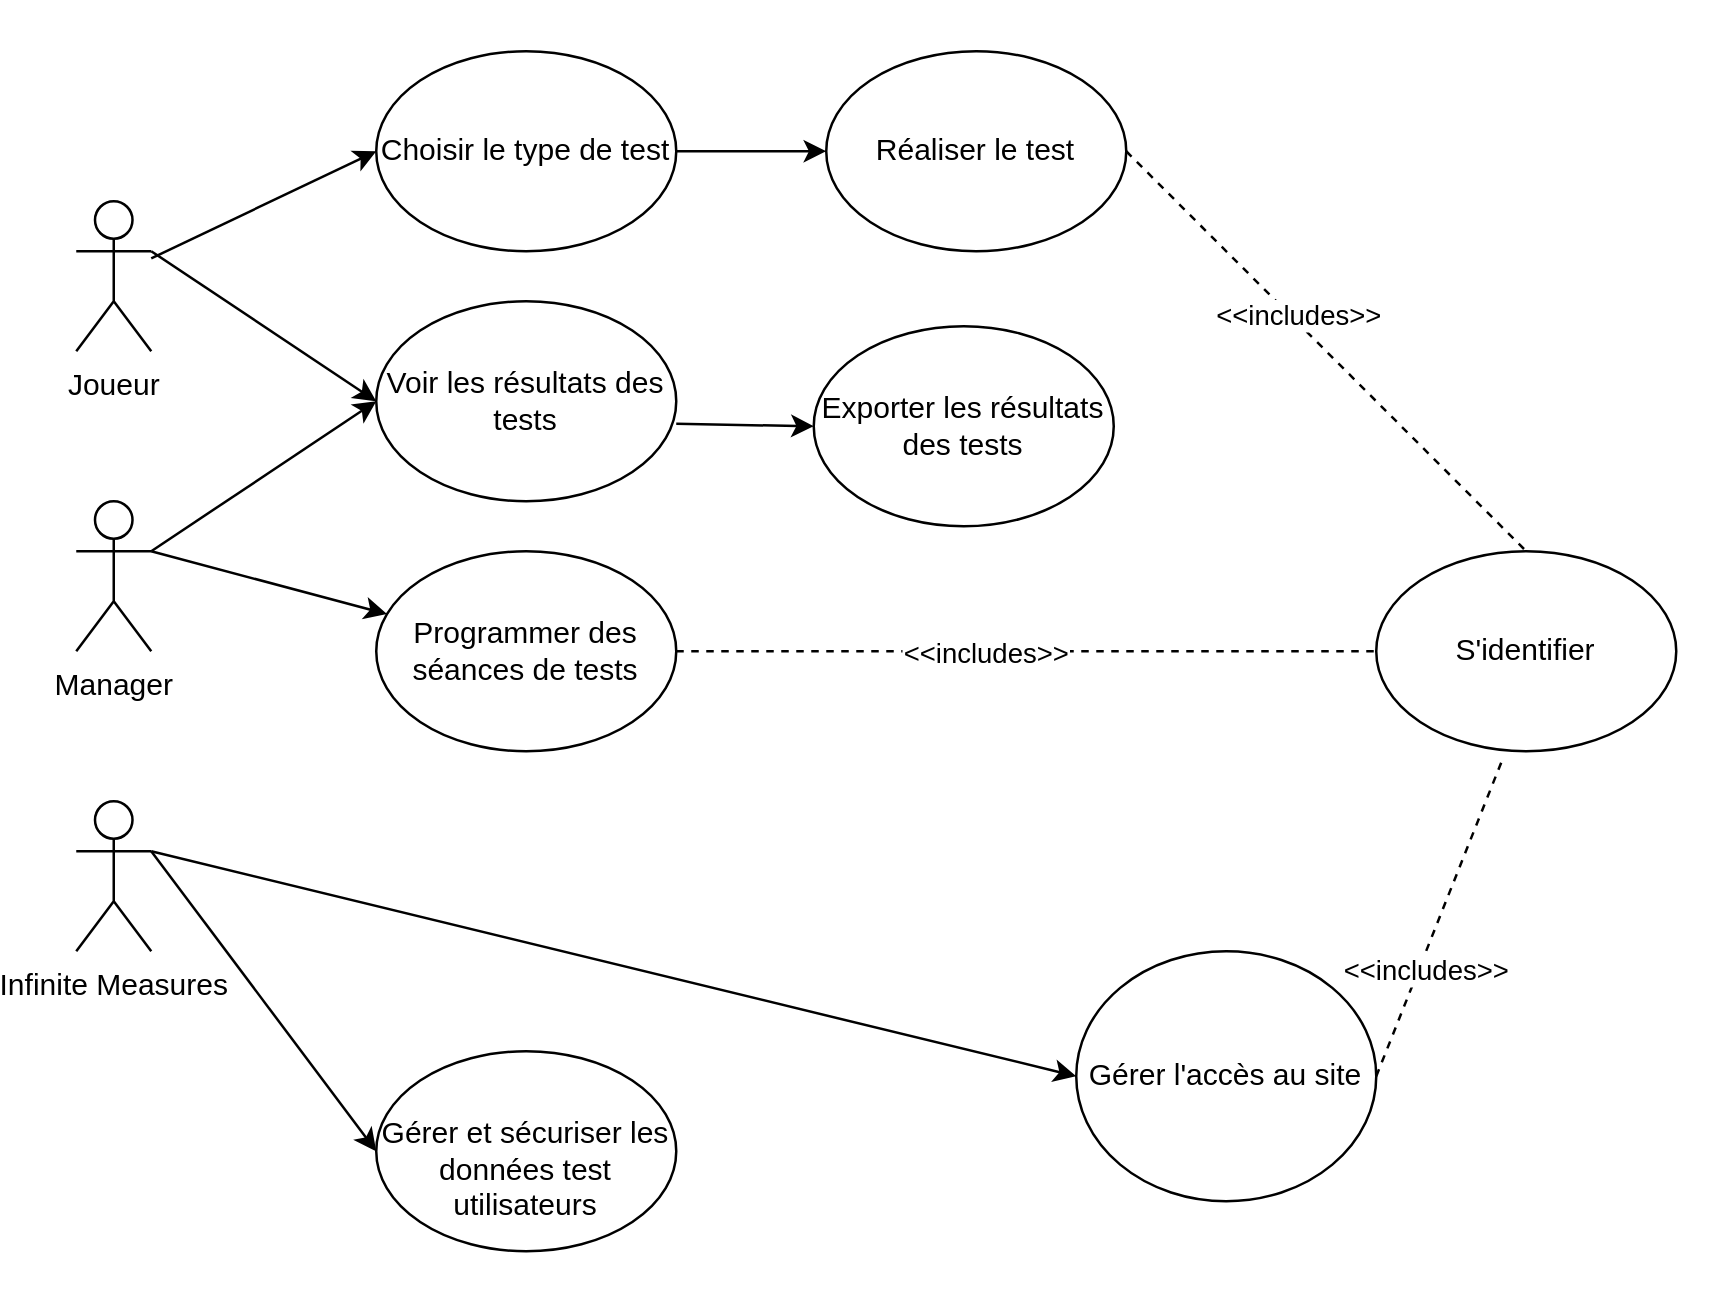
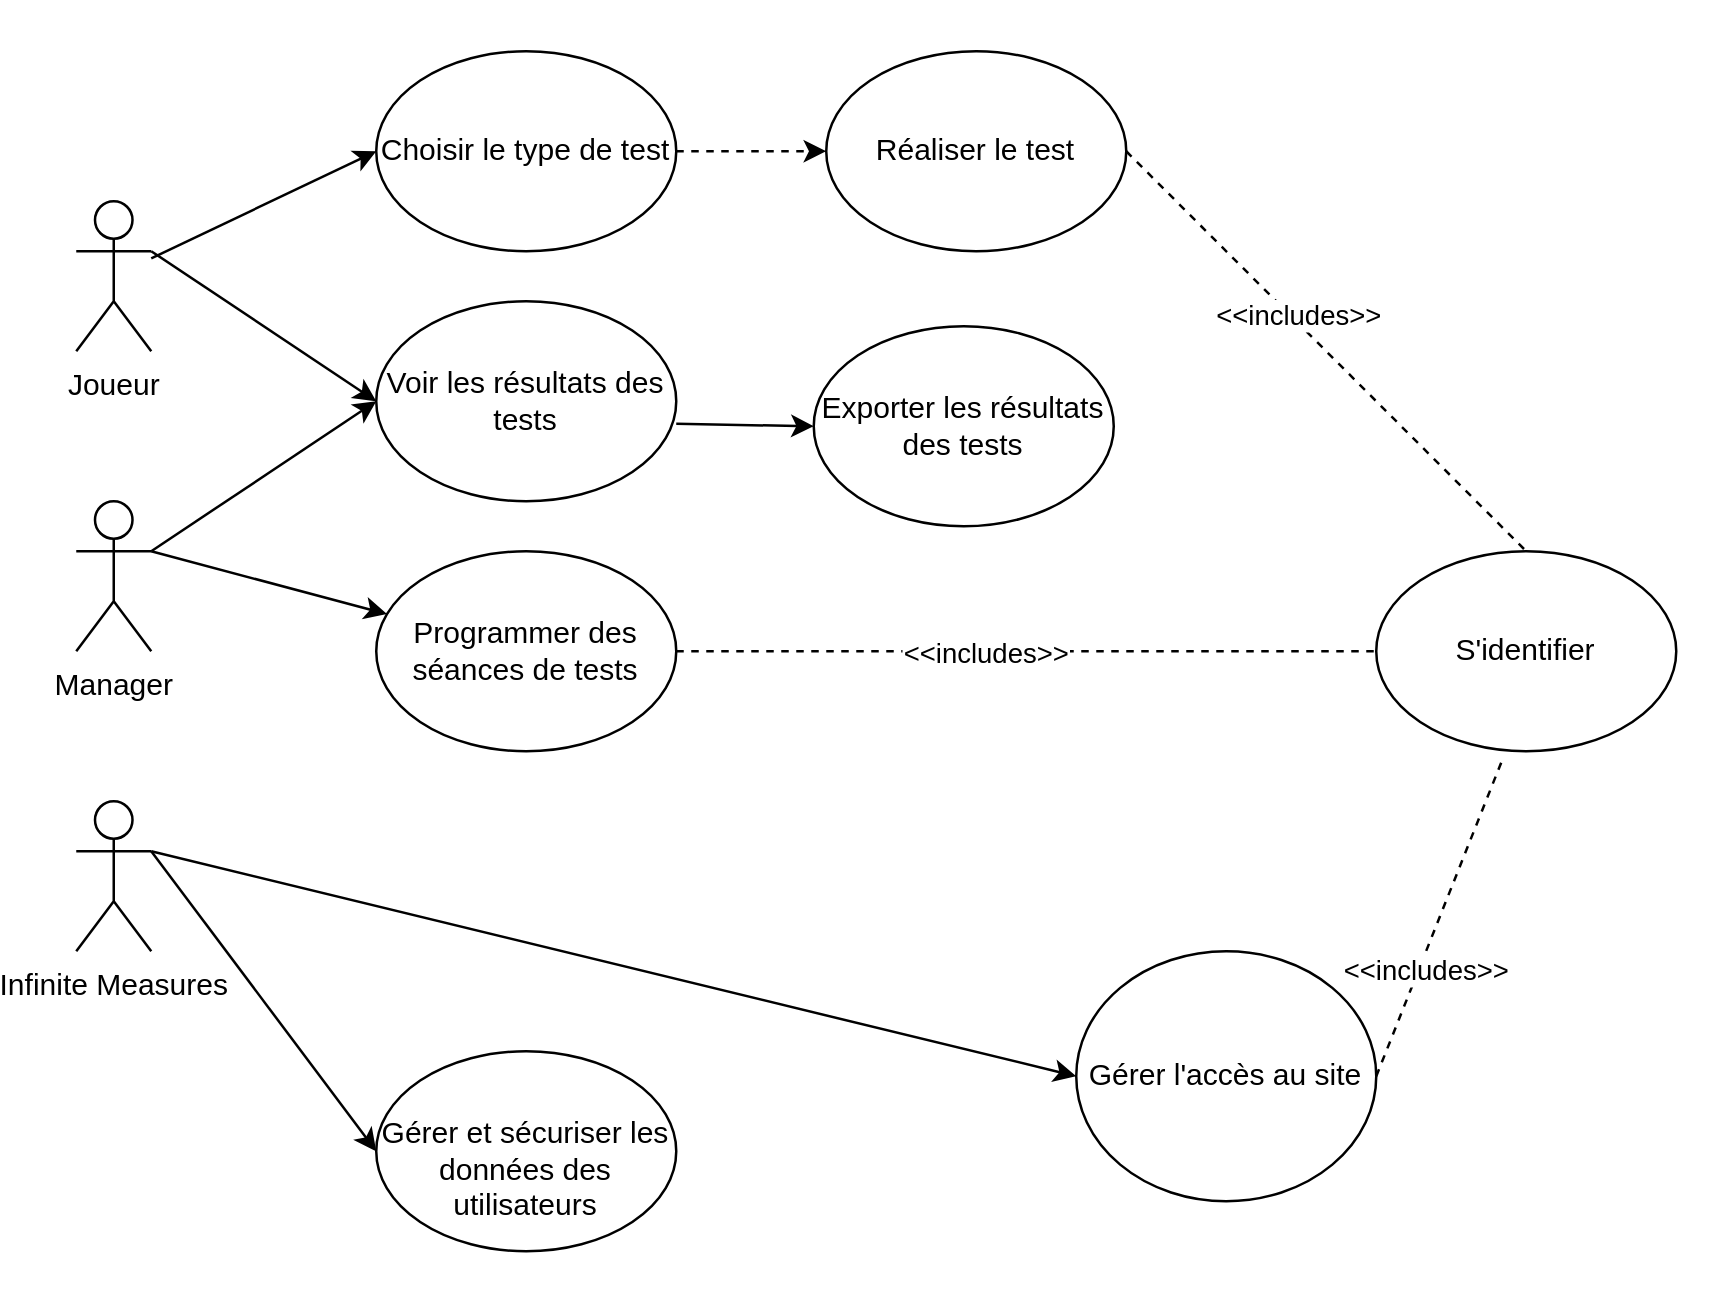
  <mxCell id="0" />
  <mxCell id="1" parent="0" />
  <mxCell id="2" value="Joueur" style="shape=umlActor;verticalLabelPosition=bottom;verticalAlign=top;html=1;outlineConnect=0;" vertex="1" parent="1"><mxGeometry x="20" y="80" width="30" height="60" as="geometry" /></mxCell>
  <mxCell id="3" value="Manager" style="shape=umlActor;verticalLabelPosition=bottom;verticalAlign=top;html=1;outlineConnect=0;" vertex="1" parent="1"><mxGeometry x="20" y="200" width="30" height="60" as="geometry" /></mxCell>
  <mxCell id="4" value="Infinite Measures" style="shape=umlActor;verticalLabelPosition=bottom;verticalAlign=top;html=1;outlineConnect=0;" vertex="1" parent="1"><mxGeometry x="20" y="320" width="30" height="60" as="geometry" /></mxCell>
  <mxCell id="5" value="Choisir le type de test" style="ellipse;whiteSpace=wrap;html=1;" vertex="1" parent="1"><mxGeometry x="140" y="20" width="120" height="80" as="geometry" /></mxCell>
  <mxCell id="6" value="Voir les résultats des tests" style="ellipse;whiteSpace=wrap;html=1;" vertex="1" parent="1"><mxGeometry x="140" y="120" width="120" height="80" as="geometry" /></mxCell>
  <mxCell id="7" value="Programmer des séances de tests" style="ellipse;whiteSpace=wrap;html=1;" vertex="1" parent="1"><mxGeometry x="140" y="220" width="120" height="80" as="geometry" /></mxCell>
  <mxCell id="8" value="Réaliser le test" style="ellipse;whiteSpace=wrap;html=1;" vertex="1" parent="1"><mxGeometry x="320" y="20" width="120" height="80" as="geometry" /></mxCell>
  <mxCell id="9" value="Exporter les résultats des tests" style="ellipse;whiteSpace=wrap;html=1;" vertex="1" parent="1"><mxGeometry x="315" y="130" width="120" height="80" as="geometry" /></mxCell>
  <mxCell id="10" value="S'identifier" style="ellipse;whiteSpace=wrap;html=1;" vertex="1" parent="1"><mxGeometry x="540" y="220" width="120" height="80" as="geometry" /></mxCell>
- <mxCell id="11" value="&lt;br&gt;Gérer et sécuriser les données test utilisateurs" style="ellipse;whiteSpace=wrap;html=1;" vertex="1" parent="1"><mxGeometry x="140" y="420" width="120" height="80" as="geometry" /></mxCell>
+ <mxCell id="11" value="&lt;br&gt;Gérer et sécuriser les données des utilisateurs" style="ellipse;whiteSpace=wrap;html=1;" vertex="1" parent="1"><mxGeometry x="140" y="420" width="120" height="80" as="geometry" /></mxCell>
  <mxCell id="12" value="Gérer l'accès au site" style="ellipse;whiteSpace=wrap;html=1;" vertex="1" parent="1"><mxGeometry x="420" y="380" width="120" height="100" as="geometry" /></mxCell>
  <mxCell id="13" value="" style="endArrow=classic;html=1;entryX=0;entryY=0.5;entryDx=0;entryDy=0;" edge="1" parent="1" source="2" target="5"><mxGeometry width="50" height="50" relative="1" as="geometry"><mxPoint x="60" y="110" as="sourcePoint" /><mxPoint x="380" y="250" as="targetPoint" /></mxGeometry></mxCell>
- <mxCell id="14" value="" style="endArrow=classic;html=1;exitX=1;exitY=0.5;exitDx=0;exitDy=0;entryX=0;entryY=0.5;entryDx=0;entryDy=0;" edge="1" parent="1" source="5" target="8"><mxGeometry width="50" height="50" relative="1" as="geometry"><mxPoint x="330" y="220" as="sourcePoint" /><mxPoint x="380" y="170" as="targetPoint" /></mxGeometry></mxCell>
+ <mxCell id="14" value="" style="endArrow=classic;html=1;exitX=1;exitY=0.5;exitDx=0;exitDy=0;entryX=0;entryY=0.5;entryDx=0;entryDy=0;dashed=1;" edge="1" parent="1" source="5" target="8"><mxGeometry width="50" height="50" relative="1" as="geometry"><mxPoint x="330" y="220" as="sourcePoint" /><mxPoint x="380" y="170" as="targetPoint" /></mxGeometry></mxCell>
  <mxCell id="15" value="" style="endArrow=classic;html=1;exitX=1;exitY=0.613;exitDx=0;exitDy=0;exitPerimeter=0;entryX=0;entryY=0.5;entryDx=0;entryDy=0;" edge="1" parent="1" source="6" target="9"><mxGeometry width="50" height="50" relative="1" as="geometry"><mxPoint x="330" y="220" as="sourcePoint" /><mxPoint x="380" y="170" as="targetPoint" /></mxGeometry></mxCell>
  <mxCell id="16" value="" style="endArrow=classic;html=1;exitX=1;exitY=0.333;exitDx=0;exitDy=0;exitPerimeter=0;entryX=0;entryY=0.5;entryDx=0;entryDy=0;" edge="1" parent="1" source="2" target="6"><mxGeometry width="50" height="50" relative="1" as="geometry"><mxPoint x="330" y="220" as="sourcePoint" /><mxPoint x="380" y="170" as="targetPoint" /></mxGeometry></mxCell>
  <mxCell id="17" value="" style="endArrow=classic;html=1;entryX=0;entryY=0.5;entryDx=0;entryDy=0;exitX=1;exitY=0.333;exitDx=0;exitDy=0;exitPerimeter=0;" edge="1" parent="1" source="3" target="6"><mxGeometry width="50" height="50" relative="1" as="geometry"><mxPoint x="60" y="260" as="sourcePoint" /><mxPoint x="380" y="170" as="targetPoint" /></mxGeometry></mxCell>
  <mxCell id="18" value="" style="endArrow=classic;html=1;" edge="1" parent="1" target="7"><mxGeometry width="50" height="50" relative="1" as="geometry"><mxPoint x="50" y="220" as="sourcePoint" /><mxPoint x="360" y="150" as="targetPoint" /></mxGeometry></mxCell>
  <mxCell id="19" value="" style="endArrow=classic;html=1;entryX=0;entryY=0.5;entryDx=0;entryDy=0;" edge="1" parent="1" target="12"><mxGeometry width="50" height="50" relative="1" as="geometry"><mxPoint x="50" y="340" as="sourcePoint" /><mxPoint x="380" y="340" as="targetPoint" /></mxGeometry></mxCell>
  <mxCell id="20" value="" style="endArrow=classic;html=1;" edge="1" parent="1"><mxGeometry width="50" height="50" relative="1" as="geometry"><mxPoint x="50" y="340" as="sourcePoint" /><mxPoint x="140" y="460" as="targetPoint" /></mxGeometry></mxCell>
  <mxCell id="21" value="" style="endArrow=none;dashed=1;html=1;exitX=1;exitY=0.5;exitDx=0;exitDy=0;entryX=0.5;entryY=0;entryDx=0;entryDy=0;" edge="1" parent="1" source="8" target="10"><mxGeometry width="50" height="50" relative="1" as="geometry"><mxPoint x="330" y="390" as="sourcePoint" /><mxPoint x="538" y="260" as="targetPoint" /></mxGeometry></mxCell>
  <mxCell id="22" value="&amp;lt;&amp;lt;includes&amp;gt;&amp;gt;" style="edgeLabel;html=1;align=center;verticalAlign=middle;resizable=0;points=[];" vertex="1" connectable="0" parent="21"><mxGeometry x="-0.156" y="2" relative="1" as="geometry"><mxPoint as="offset" /></mxGeometry></mxCell>
  <mxCell id="23" value="" style="endArrow=none;dashed=1;html=1;exitX=1;exitY=0.5;exitDx=0;exitDy=0;" edge="1" parent="1" source="7" target="10"><mxGeometry width="50" height="50" relative="1" as="geometry"><mxPoint x="330" y="240" as="sourcePoint" /><mxPoint x="380" y="190" as="targetPoint" /></mxGeometry></mxCell>
  <mxCell id="24" value="&amp;lt;&amp;lt;includes&amp;gt;&amp;gt;" style="edgeLabel;html=1;align=center;verticalAlign=middle;resizable=0;points=[];" vertex="1" connectable="0" parent="23"><mxGeometry x="-0.121" relative="1" as="geometry"><mxPoint as="offset" /></mxGeometry></mxCell>
  <mxCell id="25" value="" style="endArrow=none;dashed=1;html=1;exitX=1;exitY=0.5;exitDx=0;exitDy=0;entryX=0.425;entryY=1.025;entryDx=0;entryDy=0;entryPerimeter=0;" edge="1" parent="1" source="12" target="10"><mxGeometry width="50" height="50" relative="1" as="geometry"><mxPoint x="330" y="240" as="sourcePoint" /><mxPoint x="380" y="190" as="targetPoint" /></mxGeometry></mxCell>
  <mxCell id="26" value="&amp;lt;&amp;lt;includes&amp;gt;&amp;gt;" style="edgeLabel;html=1;align=center;verticalAlign=middle;resizable=0;points=[];" vertex="1" connectable="0" parent="25"><mxGeometry x="-0.311" y="-2" relative="1" as="geometry"><mxPoint as="offset" /></mxGeometry></mxCell>
